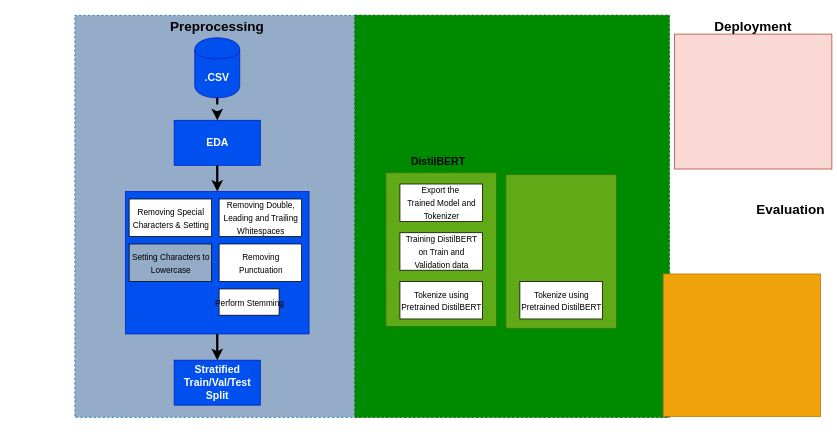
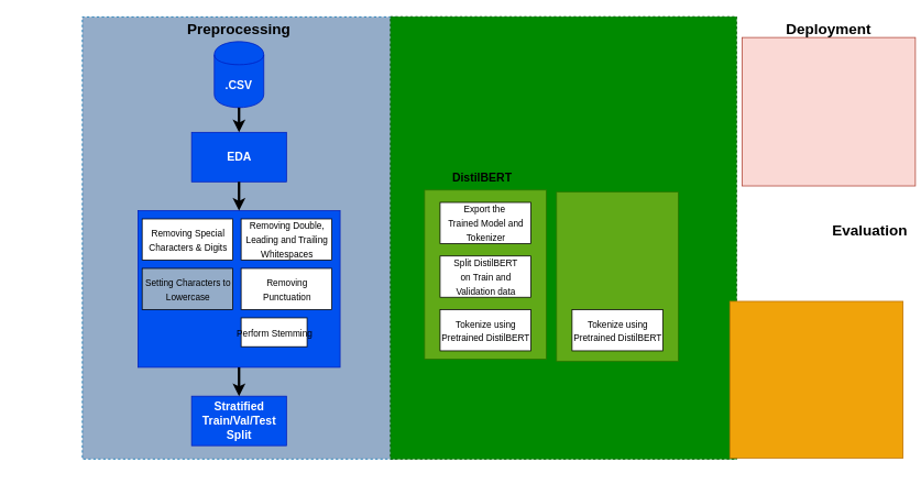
  <mxCell id="0" />
  <mxCell id="1" parent="0" />
  <mxCell id="2" value="" style="rounded=0;whiteSpace=wrap;html=1;rotation=90;fillColor=#94ACC8;fontColor=#ffffff;strokeColor=#006EAF;gradientColor=none;dashed=1;shadow=0;glass=0;perimeterSpacing=0;" vertex="1" parent="1"><mxGeometry x="20.88" y="98.13" width="536.25" height="380" as="geometry" /></mxCell>
  <mxCell id="3" value="" style="rounded=0;whiteSpace=wrap;html=1;rotation=90;fillColor=#008a00;fontColor=#ffffff;strokeColor=#005700;dashed=1;" vertex="1" parent="1"><mxGeometry x="414" y="78.13" width="536.88" height="420" as="geometry" /></mxCell>
  <mxCell id="4" value="" style="rounded=0;whiteSpace=wrap;html=1;rotation=90;fillColor=#f0a30a;fontColor=#000000;strokeColor=#BD7000;" vertex="1" parent="1"><mxGeometry x="894" y="355" width="190" height="210" as="geometry" /></mxCell>
  <mxCell id="5" value="&lt;font color=&quot;#000000&quot; style=&quot;font-size: 18px;&quot;&gt;&lt;b&gt;Preprocessing&lt;/b&gt;&lt;/font&gt;" style="text;html=1;strokeColor=none;fillColor=none;align=center;verticalAlign=middle;whiteSpace=wrap;rounded=0;" vertex="1" parent="1"><mxGeometry x="259" y="20" width="60" height="30" as="geometry" /></mxCell>
  <mxCell id="6" value="&lt;font style=&quot;font-size: 18px;&quot;&gt;&lt;b&gt;Evaluation&lt;/b&gt;&lt;/font&gt;" style="text;html=1;strokeColor=none;fillColor=none;align=center;verticalAlign=middle;whiteSpace=wrap;rounded=0;" vertex="1" parent="1"><mxGeometry x="1024" y="265" width="60" height="30" as="geometry" /></mxCell>
  <mxCell id="7" value="" style="rounded=0;whiteSpace=wrap;html=1;rotation=90;fillColor=#fad9d5;strokeColor=#ae4132;" vertex="1" parent="1"><mxGeometry x="914" y="30" width="180" height="210" as="geometry" /></mxCell>
  <mxCell id="8" value="&lt;font style=&quot;font-size: 18px;&quot;&gt;&lt;b&gt;Deployment&lt;/b&gt;&lt;/font&gt;" style="text;html=1;strokeColor=none;fillColor=none;align=center;verticalAlign=middle;whiteSpace=wrap;rounded=0;" vertex="1" parent="1"><mxGeometry x="974" y="20" width="60" height="30" as="geometry" /></mxCell>
  <mxCell id="9" value="&lt;font style=&quot;font-size: 14px;&quot;&gt;&lt;b&gt;.CSV&lt;/b&gt;&lt;/font&gt;" style="shape=cylinder;whiteSpace=wrap;html=1;boundedLbl=1;backgroundOutline=1;fontSize=18;fillColor=#0050ef;fontColor=#ffffff;strokeColor=#001DBC;" vertex="1" parent="1"><mxGeometry x="259" y="50" width="60" height="80" as="geometry" /></mxCell>
  <mxCell id="10" value="" style="rounded=0;whiteSpace=wrap;html=1;fontSize=14;fillColor=#0050ef;fontColor=#ffffff;strokeColor=#001DBC;" vertex="1" parent="1"><mxGeometry x="166.5" y="255" width="245" height="190" as="geometry" /></mxCell>
- <mxCell id="11" value="&lt;font style=&quot;font-size: 11px;&quot;&gt;Removing Special &lt;br&gt;Characters &amp;amp; Setting&lt;/font&gt;" style="html=1;dashed=0;whitespace=wrap;fontSize=14;" vertex="1" parent="1"><mxGeometry x="171.5" y="265" width="110" height="50" as="geometry" /></mxCell>
+ <mxCell id="11" value="&lt;font style=&quot;font-size: 11px;&quot;&gt;Removing Special &lt;br&gt;Characters &amp;amp; Digits&lt;/font&gt;" style="html=1;dashed=0;whitespace=wrap;fontSize=14;" vertex="1" parent="1"><mxGeometry x="171.5" y="265" width="110" height="50" as="geometry" /></mxCell>
  <mxCell id="12" value="&lt;font style=&quot;font-size: 11px;&quot;&gt;Removing Double, &lt;br&gt;Leading and Trailing &lt;br&gt;Whitespaces&lt;/font&gt;" style="html=1;dashed=0;whitespace=wrap;fontSize=14;" vertex="1" parent="1"><mxGeometry x="291.5" y="265" width="110" height="50" as="geometry" /></mxCell>
  <mxCell id="13" value="&lt;span style=&quot;font-size: 11px;&quot;&gt;Setting Characters to&lt;br&gt;Lowercase&lt;br&gt;&lt;/span&gt;" style="html=1;dashed=0;whitespace=wrap;fontSize=14;fillColor=#94acc8;" vertex="1" parent="1"><mxGeometry x="171.5" y="325" width="110" height="50" as="geometry" /></mxCell>
  <mxCell id="14" value="&lt;span style=&quot;font-size: 11px;&quot;&gt;Removing&lt;br&gt;Punctuation&lt;br&gt;&lt;/span&gt;" style="html=1;dashed=0;whitespace=wrap;fontSize=14;" vertex="1" parent="1"><mxGeometry x="291.5" y="325" width="110" height="50" as="geometry" /></mxCell>
  <mxCell id="15" value="&lt;span style=&quot;font-size: 11px;&quot;&gt;Perform Stemming&lt;br&gt;&lt;/span&gt;" style="html=1;dashed=0;whitespace=wrap;fontSize=14;" vertex="1" parent="1"><mxGeometry x="291.5" y="385" width="80" height="35" as="geometry" /></mxCell>
  <mxCell id="16" value="&lt;b&gt;EDA&lt;/b&gt;" style="rounded=0;whiteSpace=wrap;html=1;fontSize=14;fillColor=#0050ef;fontColor=#ffffff;strokeColor=#001DBC;" vertex="1" parent="1"><mxGeometry x="231.5" y="160" width="115" height="60" as="geometry" /></mxCell>
  <mxCell id="17" value="&lt;b&gt;Stratified Train/Val/Test Split&lt;/b&gt;" style="rounded=0;whiteSpace=wrap;html=1;fontSize=14;fillColor=#0050ef;fontColor=#ffffff;strokeColor=#001DBC;" vertex="1" parent="1"><mxGeometry x="231.5" y="480" width="115" height="60" as="geometry" /></mxCell>
- <mxCell id="18" value="" style="endArrow=classic;html=1;fontSize=11;fontColor=#000000;exitX=0.5;exitY=1;exitDx=0;exitDy=0;entryX=0.5;entryY=0;entryDx=0;entryDy=0;strokeWidth=3;dashed=1;" edge="1" parent="1" source="9" target="16"><mxGeometry width="50" height="50" relative="1" as="geometry"><mxPoint x="44" y="310" as="sourcePoint" /><mxPoint x="94" y="260" as="targetPoint" /></mxGeometry></mxCell>
+ <mxCell id="18" value="" style="endArrow=classic;html=1;fontSize=11;fontColor=#000000;exitX=0.5;exitY=1;exitDx=0;exitDy=0;entryX=0.5;entryY=0;entryDx=0;entryDy=0;strokeWidth=3;" edge="1" parent="1" source="9" target="16"><mxGeometry width="50" height="50" relative="1" as="geometry"><mxPoint x="44" y="310" as="sourcePoint" /><mxPoint x="94" y="260" as="targetPoint" /></mxGeometry></mxCell>
  <mxCell id="19" value="" style="endArrow=classic;html=1;fontSize=11;fontColor=#000000;exitX=0.5;exitY=1;exitDx=0;exitDy=0;entryX=0.5;entryY=0;entryDx=0;entryDy=0;strokeWidth=3;" edge="1" parent="1" source="16" target="10"><mxGeometry width="50" height="50" relative="1" as="geometry"><mxPoint x="299" y="140" as="sourcePoint" /><mxPoint x="299" y="170" as="targetPoint" /></mxGeometry></mxCell>
  <mxCell id="20" value="" style="endArrow=classic;html=1;fontSize=11;fontColor=#000000;exitX=0.5;exitY=1;exitDx=0;exitDy=0;entryX=0.5;entryY=0;entryDx=0;entryDy=0;strokeWidth=3;" edge="1" parent="1" source="10" target="17"><mxGeometry width="50" height="50" relative="1" as="geometry"><mxPoint x="299" y="230" as="sourcePoint" /><mxPoint x="299" y="265" as="targetPoint" /></mxGeometry></mxCell>
  <mxCell id="21" value="" style="rounded=0;whiteSpace=wrap;html=1;fontSize=14;fillColor=#60a917;fontColor=#ffffff;strokeColor=#2D7600;" vertex="1" parent="1"><mxGeometry x="514" y="230" width="147.5" height="205" as="geometry" /></mxCell>
  <mxCell id="22" value="&lt;span style=&quot;font-size: 11px;&quot;&gt;Tokenize using&lt;br&gt;Pretrained DistilBERT&lt;br&gt;&lt;/span&gt;" style="html=1;dashed=0;whitespace=wrap;fontSize=14;" vertex="1" parent="1"><mxGeometry x="532.75" y="375" width="110" height="50" as="geometry" /></mxCell>
- <mxCell id="23" value="&lt;span style=&quot;font-size: 11px;&quot;&gt;Training DistilBERT&lt;br&gt;on Train and&lt;br&gt;Validation data&lt;br&gt;&lt;/span&gt;" style="html=1;dashed=0;whitespace=wrap;fontSize=14;" vertex="1" parent="1"><mxGeometry x="532.75" y="310" width="110" height="50" as="geometry" /></mxCell>
+ <mxCell id="23" value="&lt;span style=&quot;font-size: 11px;&quot;&gt;Split DistilBERT&lt;br&gt;on Train and&lt;br&gt;Validation data&lt;br&gt;&lt;/span&gt;" style="html=1;dashed=0;whitespace=wrap;fontSize=14;" vertex="1" parent="1"><mxGeometry x="532.75" y="310" width="110" height="50" as="geometry" /></mxCell>
  <mxCell id="24" value="&lt;span style=&quot;font-size: 11px;&quot;&gt;Export the&amp;nbsp;&lt;br&gt;Trained Model and&lt;br&gt;Tokenizer&lt;br&gt;&lt;/span&gt;" style="html=1;dashed=0;whitespace=wrap;fontSize=14;" vertex="1" parent="1"><mxGeometry x="532.75" y="245" width="110" height="50" as="geometry" /></mxCell>
  <mxCell id="25" value="&lt;font size=&quot;1&quot; style=&quot;&quot;&gt;&lt;b style=&quot;font-size: 14px;&quot;&gt;DistilBERT&lt;/b&gt;&lt;/font&gt;" style="text;html=1;strokeColor=none;fillColor=none;align=center;verticalAlign=middle;whiteSpace=wrap;rounded=0;" vertex="1" parent="1"><mxGeometry x="554" y="200" width="60" height="30" as="geometry" /></mxCell>
  <mxCell id="26" value="" style="rounded=0;whiteSpace=wrap;html=1;fontSize=14;fillColor=#60a917;fontColor=#ffffff;strokeColor=#2D7600;" vertex="1" parent="1"><mxGeometry x="674" y="232.5" width="147.5" height="205" as="geometry" /></mxCell>
  <mxCell id="27" value="&lt;span style=&quot;font-size: 11px;&quot;&gt;Tokenize using&lt;br&gt;Pretrained DistilBERT&lt;br&gt;&lt;/span&gt;" style="html=1;dashed=0;whitespace=wrap;fontSize=14;" vertex="1" parent="1"><mxGeometry x="692.75" y="375" width="110" height="50" as="geometry" /></mxCell>
